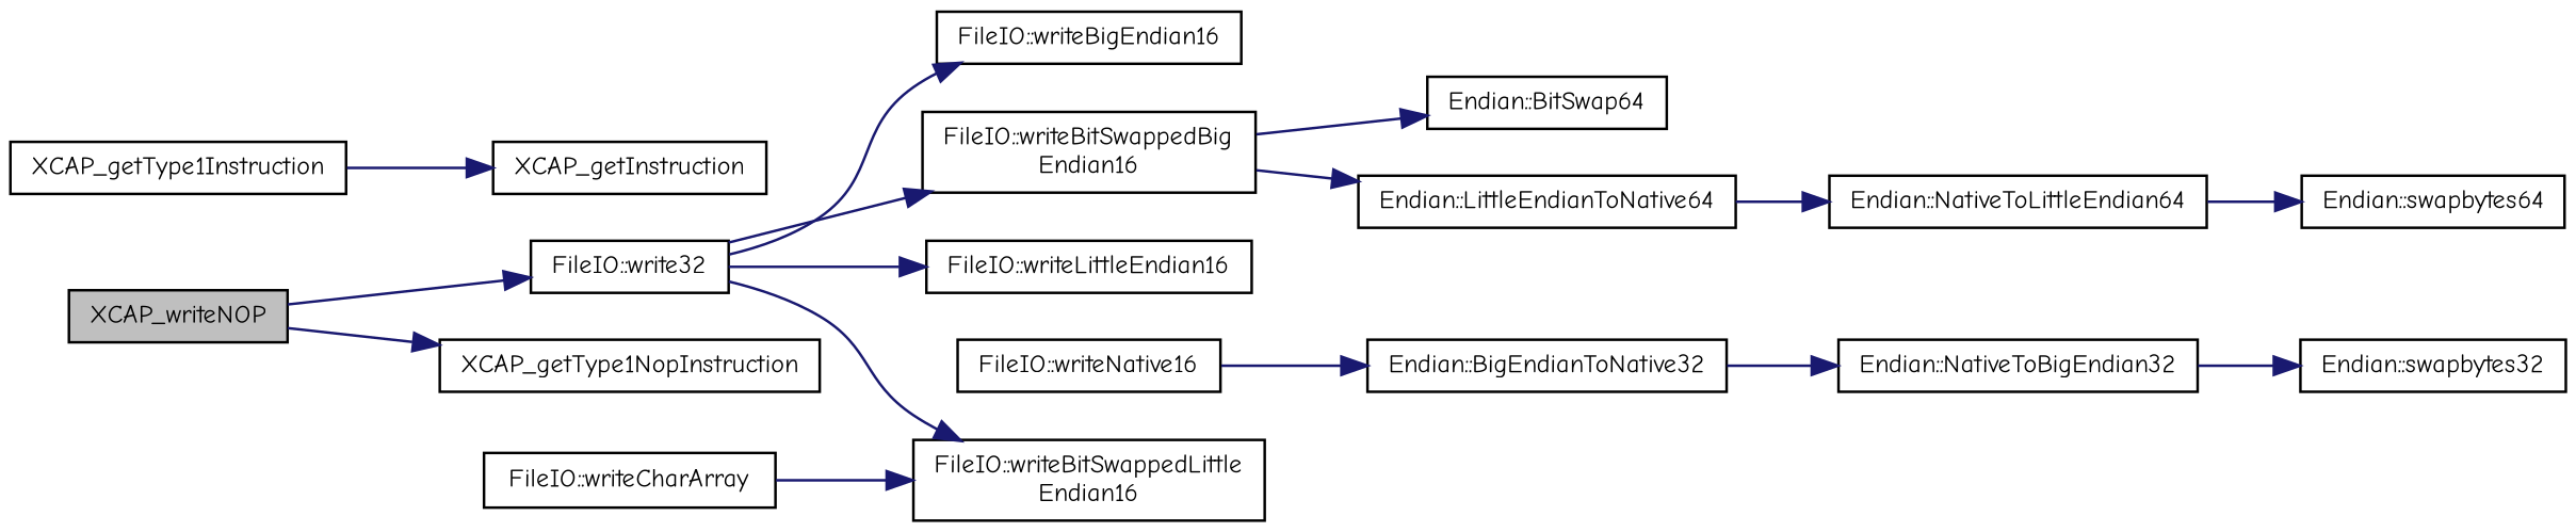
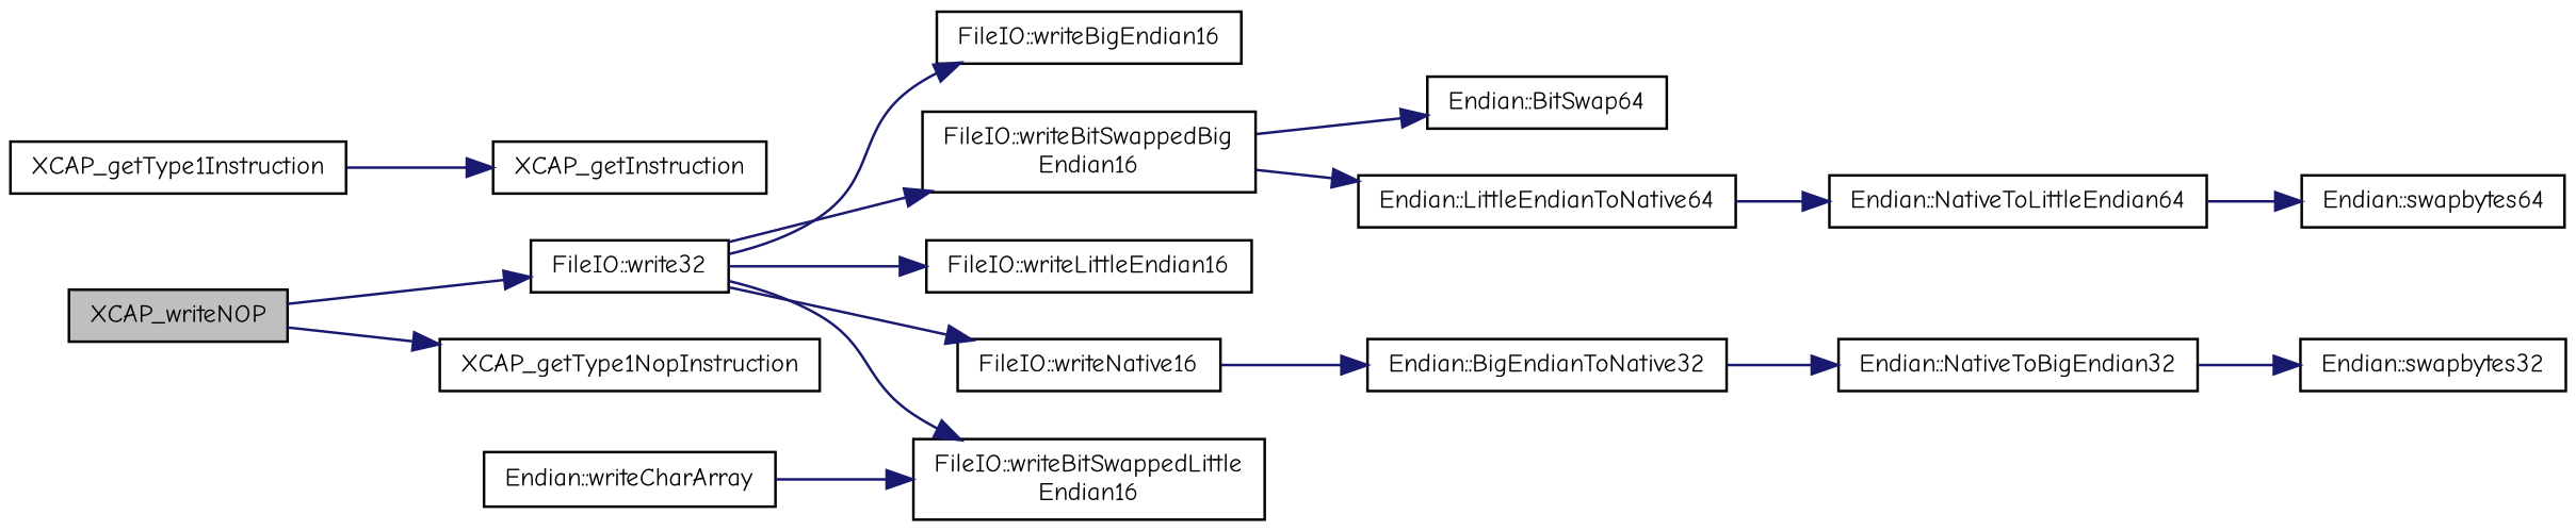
  digraph {
    fontname="Comic Neue"
    rankdir=LR
    node [color=black fillcolor=white fontname="Comic Neue" fontsize=10 shape=record style=filled]
    edge [color=midnightblue fontname="Comic Neue" fontsize=10 labelfontname=Helvetica labelfontsize=10 style=solid]
    n1 [fillcolor=grey75 fontcolor=black height=0.2 label=XCAP_writeNOP width=0.4]
    n2 [height=0.2 label="FileIO::write32" width=0.4]
    n3 [height=0.2 label=XCAP_getType1NopInstruction width=0.4]
    n4 [height=0.2 label="FileIO::writeBigEndian16" width=0.4]
    n5 [height=0.2 label="FileIO::writeBitSwappedBig\lEndian16" width=0.4]
    n6 [height=0.2 label="FileIO::writeBitSwappedLittle\lEndian16" width=0.4]
    n7 [height=0.2 label="FileIO::writeLittleEndian16" width=0.4]
    n8 [height=0.2 label="FileIO::writeNative16" width=0.4]
    n9 [height=0.2 label="Endian::BitSwap64" width=0.4]
    n10 [height=0.2 label="Endian::LittleEndianToNative64" width=0.4]
    n11 [height=0.2 label="Endian::BigEndianToNative32" width=0.4]
    n12 [height=0.2 label="Endian::NativeToLittleEndian64" width=0.4]
    n13 [height=0.2 label="Endian::swapbytes64" width=0.4]
-   n14 [height=0.2 label="FileIO::writeCharArray" width=0.4]
+   n14 [height=0.2 label="Endian::writeCharArray" width=0.4]
    n15 [height=0.2 label="Endian::NativeToBigEndian32" width=0.4]
    n16 [height=0.2 label="Endian::swapbytes32" width=0.4]
    n17 [height=0.2 label=XCAP_getType1Instruction width=0.4]
    n18 [height=0.2 label=XCAP_getInstruction width=0.4]
    n1 -> n2
    n1 -> n3
    n2 -> n4
    n2 -> n5
    n2 -> n6
    n2 -> n7
+   n2 -> n8
    n5 -> n9
    n5 -> n10
    n8 -> n11
    n10 -> n12
    n11 -> n15
    n12 -> n13
    n14 -> n6
    n15 -> n16
    n17 -> n18
  }
